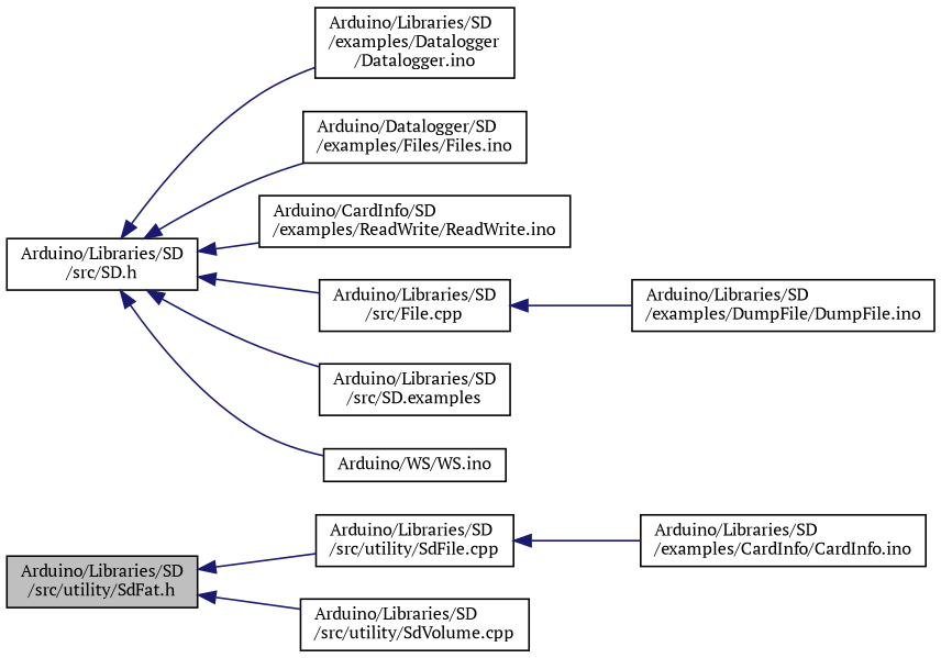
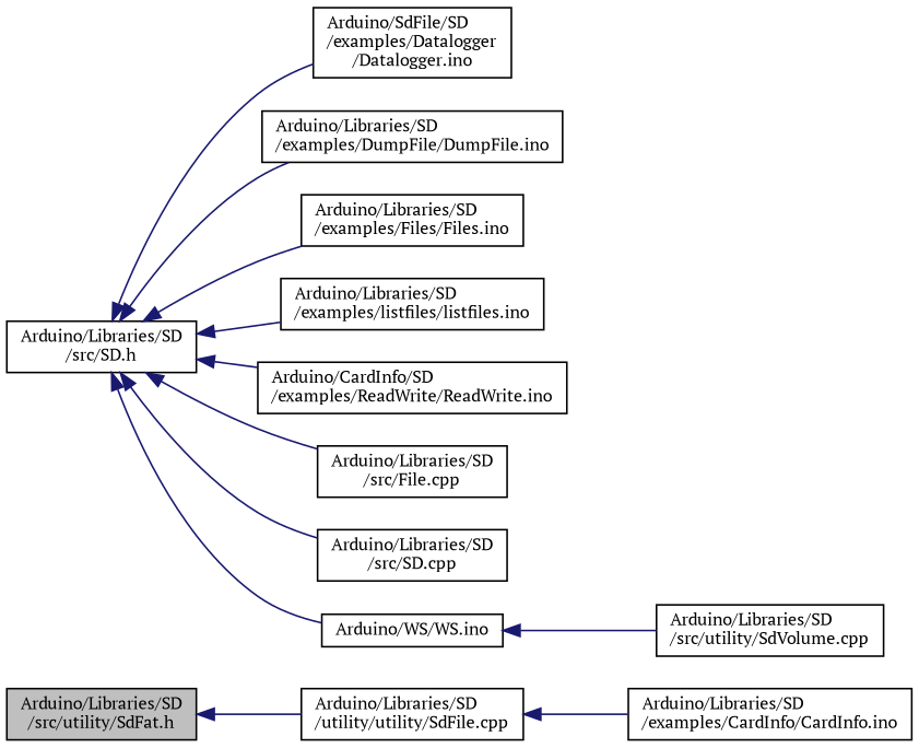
  digraph {
    fontname="PT Serif"
    rankdir=LR
    node [color=black fillcolor=white fontname="PT Serif" fontsize=10 shape=record style=filled]
    edge [color=midnightblue dir=back fontname="PT Serif" fontsize=10 labelfontname=Helvetica labelfontsize=10 style=solid]
    n1 [fillcolor=grey75 fontcolor=black height=0.2 label="Arduino/Libraries/SD\l/src/utility/SdFat.h" width=0.4]
-   n2 [height=0.2 label="Arduino/Libraries/SD\l/src/utility/SdFile.cpp" width=0.4]
+   n2 [height=0.2 label="Arduino/Libraries/SD\l/utility/utility/SdFile.cpp" width=0.4]
    n3 [height=0.2 label="Arduino/Libraries/SD\l/src/utility/SdVolume.cpp" width=0.4]
    n4 [height=0.2 label="Arduino/Libraries/SD\l/src/SD.h" width=0.4]
-   n5 [height=0.2 label="Arduino/Libraries/SD\l/examples/Datalogger\l/Datalogger.ino" width=0.4]
+   n5 [height=0.2 label="Arduino/SdFile/SD\l/examples/Datalogger\l/Datalogger.ino" width=0.4]
    n6 [height=0.2 label="Arduino/Libraries/SD\l/examples/DumpFile/DumpFile.ino" width=0.4]
-   n7 [height=0.2 label="Arduino/Datalogger/SD\l/examples/Files/Files.ino" width=0.4]
+   n7 [height=0.2 label="Arduino/Libraries/SD\l/examples/Files/Files.ino" width=0.4]
+   n8 [height=0.2 label="Arduino/Libraries/SD\l/examples/listfiles/listfiles.ino" width=0.4]
    n9 [height=0.2 label="Arduino/CardInfo/SD\l/examples/ReadWrite/ReadWrite.ino" width=0.4]
    n10 [height=0.2 label="Arduino/Libraries/SD\l/src/File.cpp" width=0.4]
-   n11 [height=0.2 label="Arduino/Libraries/SD\l/src/SD.examples" width=0.4]
+   n11 [height=0.2 label="Arduino/Libraries/SD\l/src/SD.cpp" width=0.4]
    n12 [height=0.2 label="Arduino/WS/WS.ino" width=0.4]
    n13 [height=0.2 label="Arduino/Libraries/SD\l/examples/CardInfo/CardInfo.ino" width=0.4]
    n1 -> n2
-   n1 -> n3
+   n12 -> n3
    n2 -> n13
    n4 -> n5
-   n10 -> n6
+   n4 -> n6
    n4 -> n7
+   n4 -> n8
    n4 -> n9
    n4 -> n10
    n4 -> n11
    n4 -> n12
  }
